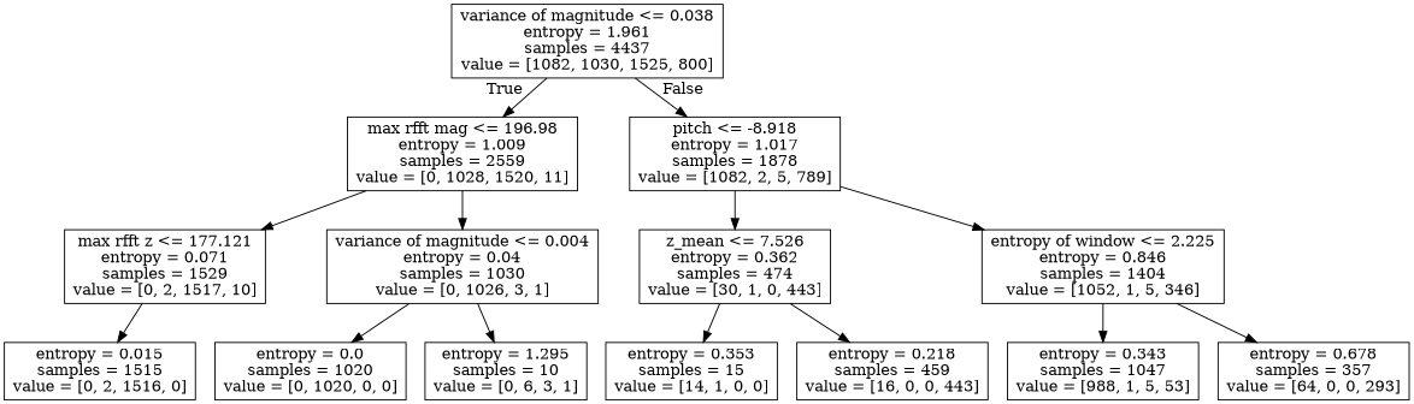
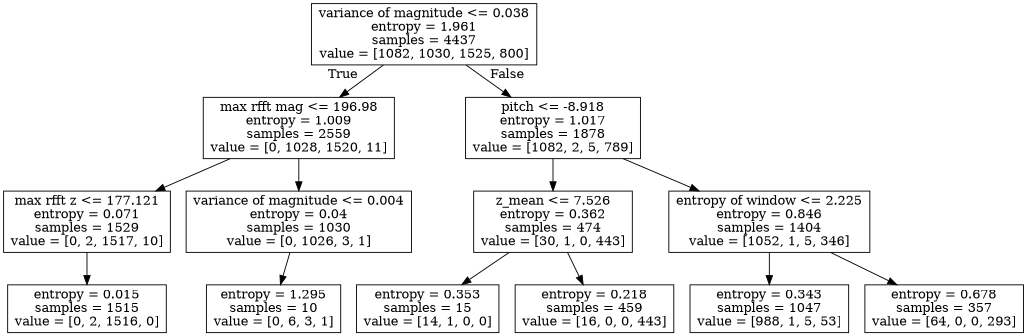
  digraph {
    node [shape=box]
    n1 [label="variance of magnitude <= 0.038\nentropy = 1.961\nsamples = 4437\nvalue = [1082, 1030, 1525, 800]"]
    n2 [label="max rfft mag <= 196.98\nentropy = 1.009\nsamples = 2559\nvalue = [0, 1028, 1520, 11]"]
    n3 [label="pitch <= -8.918\nentropy = 1.017\nsamples = 1878\nvalue = [1082, 2, 5, 789]"]
    n4 [label="max rfft z <= 177.121\nentropy = 0.071\nsamples = 1529\nvalue = [0, 2, 1517, 10]"]
    n5 [label="variance of magnitude <= 0.004\nentropy = 0.04\nsamples = 1030\nvalue = [0, 1026, 3, 1]"]
    n6 [label="z_mean <= 7.526\nentropy = 0.362\nsamples = 474\nvalue = [30, 1, 0, 443]"]
    n7 [label="entropy of window <= 2.225\nentropy = 0.846\nsamples = 1404\nvalue = [1052, 1, 5, 346]"]
    n8 [label="entropy = 0.015\nsamples = 1515\nvalue = [0, 2, 1516, 0]"]
-   n9 [label="entropy = 0.0\nsamples = 1020\nvalue = [0, 1020, 0, 0]"]
    n10 [label="entropy = 1.295\nsamples = 10\nvalue = [0, 6, 3, 1]"]
    n11 [label="entropy = 0.353\nsamples = 15\nvalue = [14, 1, 0, 0]"]
    n12 [label="entropy = 0.218\nsamples = 459\nvalue = [16, 0, 0, 443]"]
    n13 [label="entropy = 0.343\nsamples = 1047\nvalue = [988, 1, 5, 53]"]
    n14 [label="entropy = 0.678\nsamples = 357\nvalue = [64, 0, 0, 293]"]
    n1 -> n2 [headlabel=True labelangle=45 labeldistance=2.5]
    n1 -> n3 [headlabel=False labelangle=-45 labeldistance=2.5]
    n2 -> n4
    n2 -> n5
    n3 -> n6
    n3 -> n7
    n4 -> n8
-   n5 -> n9
    n5 -> n10
    n6 -> n11
    n6 -> n12
    n7 -> n13
    n7 -> n14
  }
